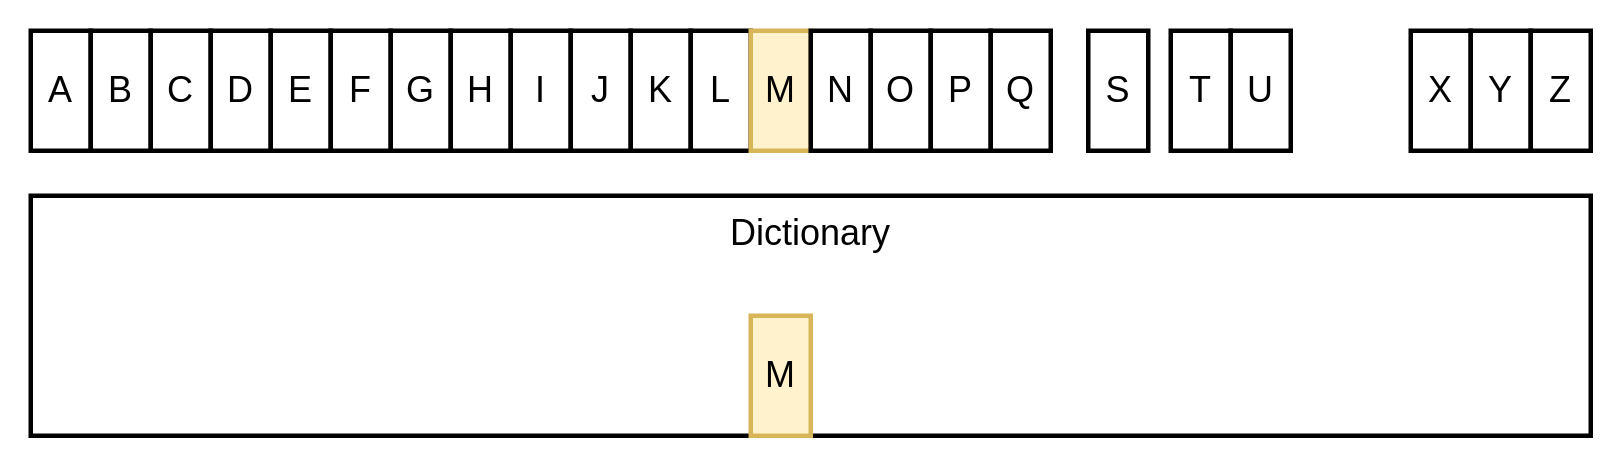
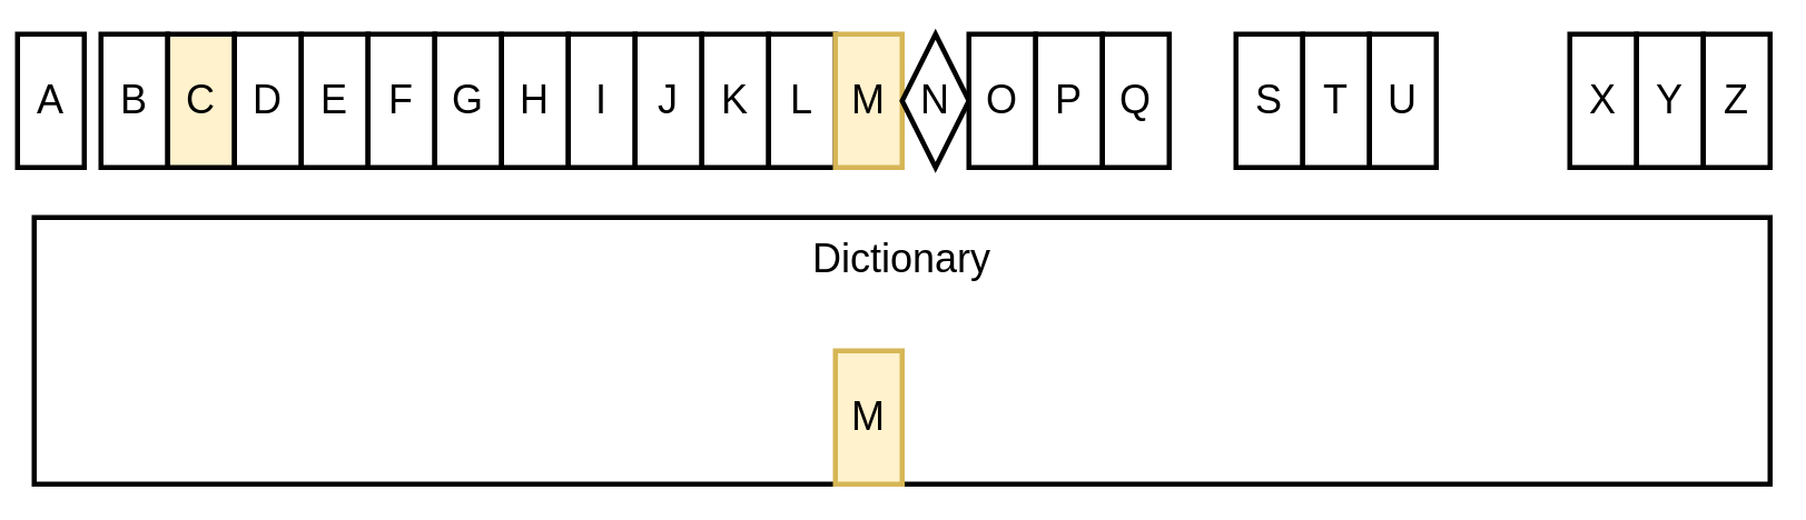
  <mxCell id="0" />
  <mxCell id="1" parent="0" />
  <mxCell id="2" value="" style="rounded=0;whiteSpace=wrap;html=1;fillColor=#FFFFFF;strokeWidth=3;" parent="1" vertex="1"><mxGeometry x="20" y="130" width="1040" height="160" as="geometry" /></mxCell>
- <mxCell id="3" value="&lt;font style=&quot;font-size: 24px&quot;&gt;A&lt;/font&gt;" style="rounded=0;whiteSpace=wrap;html=1;fillColor=#FFFFFF;strokeWidth=3;" vertex="1" parent="1"><mxGeometry x="20" y="20" width="40" height="80" as="geometry" /></mxCell>
+ <mxCell id="3" value="&lt;font style=&quot;font-size: 24px&quot;&gt;A&lt;/font&gt;" style="rounded=0;whiteSpace=wrap;html=1;fillColor=#FFFFFF;strokeWidth=3;" vertex="1" parent="1"><mxGeometry x="10" y="20" width="40" height="80" as="geometry" /></mxCell>
  <mxCell id="4" value="&lt;font style=&quot;font-size: 24px&quot;&gt;B&lt;/font&gt;" style="rounded=0;whiteSpace=wrap;html=1;fillColor=#FFFFFF;strokeWidth=3;" vertex="1" parent="1"><mxGeometry x="60" y="20" width="40" height="80" as="geometry" /></mxCell>
- <mxCell id="5" value="&lt;font style=&quot;font-size: 24px&quot;&gt;C&lt;/font&gt;" style="rounded=0;whiteSpace=wrap;html=1;fillColor=#FFFFFF;strokeWidth=3;" vertex="1" parent="1"><mxGeometry x="100" y="20" width="40" height="80" as="geometry" /></mxCell>
+ <mxCell id="5" value="&lt;font style=&quot;font-size: 24px&quot;&gt;C&lt;/font&gt;" style="rounded=0;whiteSpace=wrap;html=1;fillColor=#fff2cc;strokeWidth=3;" vertex="1" parent="1"><mxGeometry x="100" y="20" width="40" height="80" as="geometry" /></mxCell>
  <mxCell id="6" value="&lt;font style=&quot;font-size: 24px&quot;&gt;D&lt;/font&gt;" style="rounded=0;whiteSpace=wrap;html=1;fillColor=#FFFFFF;strokeWidth=3;" vertex="1" parent="1"><mxGeometry x="140" y="20" width="40" height="80" as="geometry" /></mxCell>
  <mxCell id="7" value="&lt;font style=&quot;font-size: 24px&quot;&gt;E&lt;/font&gt;" style="rounded=0;whiteSpace=wrap;html=1;fillColor=#FFFFFF;strokeWidth=3;" vertex="1" parent="1"><mxGeometry x="180" y="20" width="40" height="80" as="geometry" /></mxCell>
  <mxCell id="8" value="&lt;font style=&quot;font-size: 24px&quot;&gt;F&lt;/font&gt;" style="rounded=0;whiteSpace=wrap;html=1;fillColor=#FFFFFF;strokeWidth=3;" vertex="1" parent="1"><mxGeometry x="220" y="20" width="40" height="80" as="geometry" /></mxCell>
  <mxCell id="9" value="&lt;font style=&quot;font-size: 24px&quot;&gt;G&lt;/font&gt;" style="rounded=0;whiteSpace=wrap;html=1;fillColor=#FFFFFF;strokeWidth=3;" vertex="1" parent="1"><mxGeometry x="260" y="20" width="40" height="80" as="geometry" /></mxCell>
  <mxCell id="10" value="&lt;font style=&quot;font-size: 24px&quot;&gt;H&lt;/font&gt;" style="rounded=0;whiteSpace=wrap;html=1;fillColor=#FFFFFF;strokeWidth=3;" vertex="1" parent="1"><mxGeometry x="300" y="20" width="40" height="80" as="geometry" /></mxCell>
  <mxCell id="11" value="&lt;font style=&quot;font-size: 24px&quot;&gt;I&lt;/font&gt;" style="rounded=0;whiteSpace=wrap;html=1;fillColor=#FFFFFF;strokeWidth=3;" vertex="1" parent="1"><mxGeometry x="340" y="20" width="40" height="80" as="geometry" /></mxCell>
  <mxCell id="12" value="&lt;font style=&quot;font-size: 24px&quot;&gt;J&lt;/font&gt;" style="rounded=0;whiteSpace=wrap;html=1;fillColor=#FFFFFF;strokeWidth=3;" vertex="1" parent="1"><mxGeometry x="380" y="20" width="40" height="80" as="geometry" /></mxCell>
  <mxCell id="13" value="&lt;font style=&quot;font-size: 24px&quot;&gt;K&lt;/font&gt;" style="rounded=0;whiteSpace=wrap;html=1;fillColor=#FFFFFF;strokeWidth=3;" vertex="1" parent="1"><mxGeometry x="420" y="20" width="40" height="80" as="geometry" /></mxCell>
  <mxCell id="14" value="&lt;font style=&quot;font-size: 24px&quot;&gt;L&lt;/font&gt;" style="rounded=0;whiteSpace=wrap;html=1;fillColor=#FFFFFF;strokeWidth=3;" vertex="1" parent="1"><mxGeometry x="460" y="20" width="40" height="80" as="geometry" /></mxCell>
  <mxCell id="15" value="&lt;font style=&quot;font-size: 24px&quot;&gt;M&lt;/font&gt;" style="rounded=0;whiteSpace=wrap;html=1;fillColor=#fff2cc;strokeWidth=3;strokeColor=#d6b656;" vertex="1" parent="1"><mxGeometry x="500" y="20" width="40" height="80" as="geometry" /></mxCell>
- <mxCell id="16" value="&lt;font style=&quot;font-size: 24px&quot;&gt;N&lt;/font&gt;" style="rounded=0;whiteSpace=wrap;html=1;fillColor=#FFFFFF;strokeWidth=3;" vertex="1" parent="1"><mxGeometry x="540" y="20" width="40" height="80" as="geometry" /></mxCell>
+ <mxCell id="16" value="&lt;font style=&quot;font-size: 24px&quot;&gt;N&lt;/font&gt;" style="rhombus;whiteSpace=wrap;html=1;fillColor=#FFFFFF;strokeWidth=3;" vertex="1" parent="1"><mxGeometry x="540" y="20" width="40" height="80" as="geometry" /></mxCell>
  <mxCell id="17" value="&lt;font style=&quot;font-size: 24px&quot;&gt;O&lt;/font&gt;" style="rounded=0;whiteSpace=wrap;html=1;fillColor=#FFFFFF;strokeWidth=3;" vertex="1" parent="1"><mxGeometry x="580" y="20" width="40" height="80" as="geometry" /></mxCell>
  <mxCell id="18" value="&lt;font style=&quot;font-size: 24px&quot;&gt;P&lt;/font&gt;" style="rounded=0;whiteSpace=wrap;html=1;fillColor=#FFFFFF;strokeWidth=3;" vertex="1" parent="1"><mxGeometry x="620" y="20" width="40" height="80" as="geometry" /></mxCell>
  <mxCell id="19" value="&lt;font style=&quot;font-size: 24px&quot;&gt;Q&lt;/font&gt;" style="rounded=0;whiteSpace=wrap;html=1;fillColor=#FFFFFF;strokeWidth=3;" vertex="1" parent="1"><mxGeometry x="660" y="20" width="40" height="80" as="geometry" /></mxCell>
- <mxCell id="20" value="&lt;font style=&quot;font-size: 24px&quot;&gt;S&lt;/font&gt;" style="rounded=0;whiteSpace=wrap;html=1;fillColor=#FFFFFF;strokeWidth=3;" vertex="1" parent="1"><mxGeometry x="725" y="20" width="40" height="80" as="geometry" /></mxCell>
+ <mxCell id="20" value="&lt;font style=&quot;font-size: 24px&quot;&gt;S&lt;/font&gt;" style="rounded=0;whiteSpace=wrap;html=1;fillColor=#FFFFFF;strokeWidth=3;" vertex="1" parent="1"><mxGeometry x="740" y="20" width="40" height="80" as="geometry" /></mxCell>
  <mxCell id="21" value="&lt;font style=&quot;font-size: 24px&quot;&gt;T&lt;/font&gt;" style="rounded=0;whiteSpace=wrap;html=1;fillColor=#FFFFFF;strokeWidth=3;" vertex="1" parent="1"><mxGeometry x="780" y="20" width="40" height="80" as="geometry" /></mxCell>
  <mxCell id="22" value="&lt;font style=&quot;font-size: 24px&quot;&gt;U&lt;/font&gt;" style="rounded=0;whiteSpace=wrap;html=1;fillColor=#FFFFFF;strokeWidth=3;" vertex="1" parent="1"><mxGeometry x="820" y="20" width="40" height="80" as="geometry" /></mxCell>
  <mxCell id="23" value="&lt;font style=&quot;font-size: 24px&quot;&gt;X&lt;/font&gt;" style="rounded=0;whiteSpace=wrap;html=1;fillColor=#FFFFFF;strokeWidth=3;" vertex="1" parent="1"><mxGeometry x="940" y="20" width="40" height="80" as="geometry" /></mxCell>
  <mxCell id="24" value="&lt;font style=&quot;font-size: 24px&quot;&gt;Y&lt;/font&gt;" style="rounded=0;whiteSpace=wrap;html=1;fillColor=#FFFFFF;strokeWidth=3;" vertex="1" parent="1"><mxGeometry x="980" y="20" width="40" height="80" as="geometry" /></mxCell>
  <mxCell id="25" value="&lt;font style=&quot;font-size: 24px&quot;&gt;Z&lt;/font&gt;" style="rounded=0;whiteSpace=wrap;html=1;fillColor=#FFFFFF;strokeWidth=3;" vertex="1" parent="1"><mxGeometry x="1020" y="20" width="40" height="80" as="geometry" /></mxCell>
  <mxCell id="26" value="&lt;font style=&quot;font-size: 24px&quot;&gt;Dictionary&lt;/font&gt;" style="text;html=1;strokeColor=none;fillColor=none;align=center;verticalAlign=middle;whiteSpace=wrap;rounded=0;" vertex="1" parent="1"><mxGeometry x="485" y="140" width="110" height="30" as="geometry" /></mxCell>
  <mxCell id="27" value="&lt;font style=&quot;font-size: 24px&quot;&gt;M&lt;/font&gt;" style="rounded=0;whiteSpace=wrap;html=1;fillColor=#fff2cc;strokeWidth=3;strokeColor=#d6b656;" vertex="1" parent="1"><mxGeometry x="500" y="210" width="40" height="80" as="geometry" /></mxCell>
